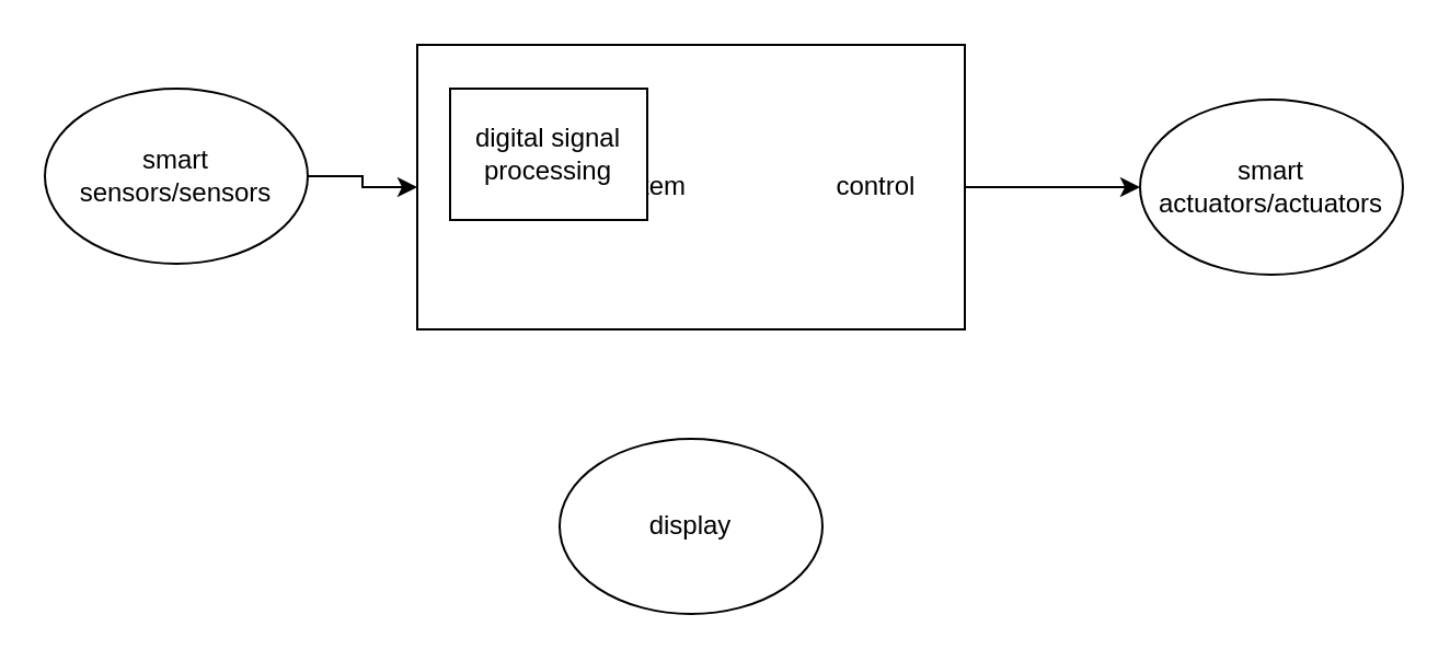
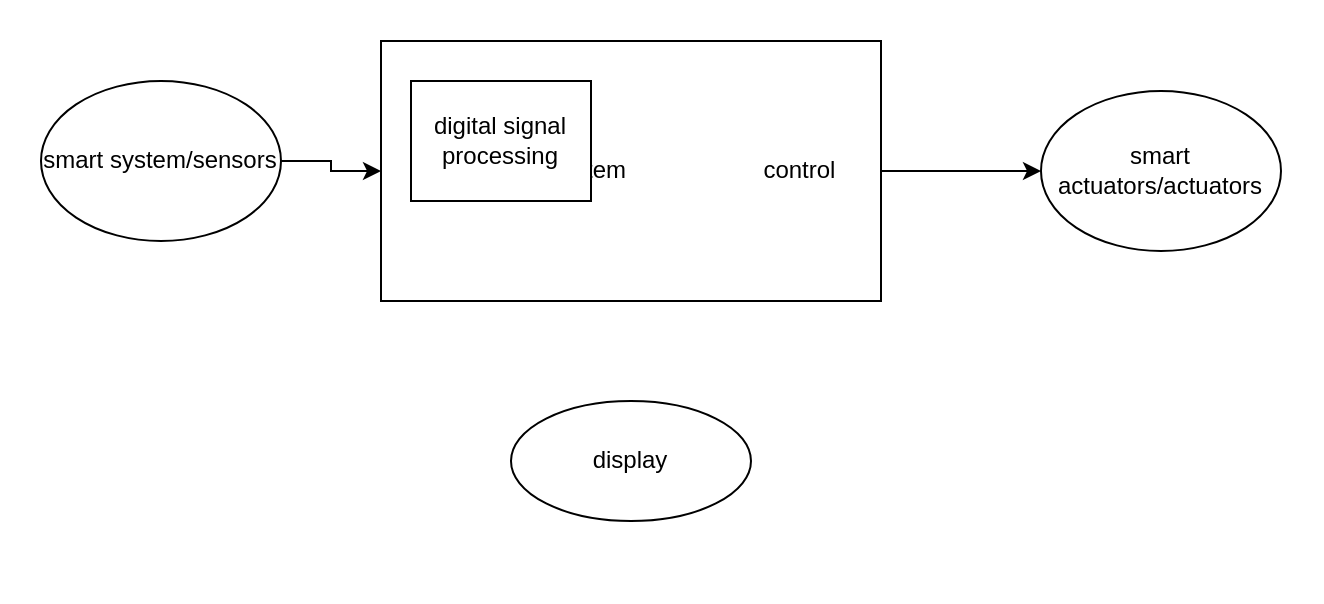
  <mxCell id="0" />
  <mxCell id="1" parent="0" />
  <mxCell id="2" value="" style="edgeStyle=orthogonalEdgeStyle;rounded=0;orthogonalLoop=1;jettySize=auto;html=1;entryX=0;entryY=0.5;entryDx=0;entryDy=0;" edge="1" parent="1" source="3" target="5"><mxGeometry relative="1" as="geometry" /></mxCell>
- <mxCell id="3" value="smart sensors/sensors" style="ellipse;whiteSpace=wrap;html=1;" vertex="1" parent="1"><mxGeometry x="20" y="40" width="120" height="80" as="geometry" /></mxCell>
+ <mxCell id="3" value="smart system/sensors" style="ellipse;whiteSpace=wrap;html=1;" vertex="1" parent="1"><mxGeometry x="20" y="40" width="120" height="80" as="geometry" /></mxCell>
  <mxCell id="4" value="" style="edgeStyle=orthogonalEdgeStyle;rounded=0;orthogonalLoop=1;jettySize=auto;html=1;" edge="1" parent="1" source="5" target="7"><mxGeometry relative="1" as="geometry" /></mxCell>
  <mxCell id="5" value="&lt;blockquote&gt;&lt;blockquote&gt;&lt;blockquote&gt;&lt;span style=&quot;white-space: pre;&quot;&gt;&#09;&lt;/span&gt;&lt;span style=&quot;white-space: pre;&quot;&gt;&#09;&lt;span style=&quot;white-space: pre;&quot;&gt;&#09;&lt;/span&gt;&lt;/span&gt;system&amp;nbsp; &lt;span style=&quot;white-space: pre;&quot;&gt;&#09;&lt;/span&gt;&lt;span style=&quot;white-space: pre;&quot;&gt;&#09;&lt;span style=&quot;white-space: pre;&quot;&gt;&#09;&lt;/span&gt;&lt;/span&gt;control&lt;span style=&quot;white-space: pre;&quot;&gt;&#09;&lt;/span&gt;&lt;/blockquote&gt;&lt;/blockquote&gt;&lt;/blockquote&gt;" style="rounded=0;whiteSpace=wrap;html=1;" vertex="1" parent="1"><mxGeometry x="190" y="20" width="250" height="130" as="geometry" /></mxCell>
  <mxCell id="6" value="digital signal processing" style="rounded=0;whiteSpace=wrap;html=1;" vertex="1" parent="1"><mxGeometry x="205" y="40" width="90" height="60" as="geometry" /></mxCell>
  <mxCell id="7" value="smart actuators/actuators" style="ellipse;whiteSpace=wrap;html=1;" vertex="1" parent="1"><mxGeometry x="520" y="45" width="120" height="80" as="geometry" /></mxCell>
- <mxCell id="8" value="display" style="ellipse;whiteSpace=wrap;html=1;" vertex="1" parent="1"><mxGeometry x="255" y="200" width="120" height="80" as="geometry" /></mxCell>
+ <mxCell id="8" value="display" style="ellipse;whiteSpace=wrap;html=1;" vertex="1" parent="1"><mxGeometry x="255" y="200" width="120" height="60" as="geometry" /></mxCell>
